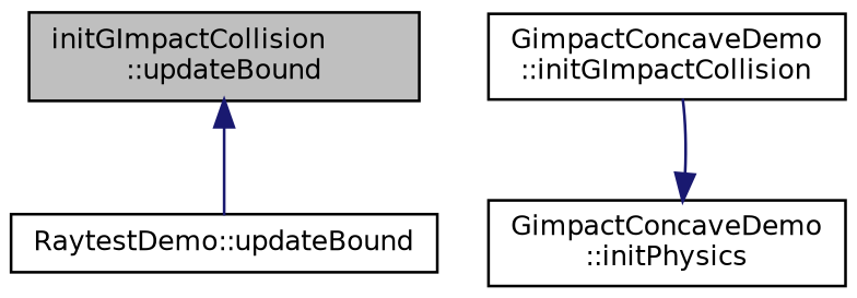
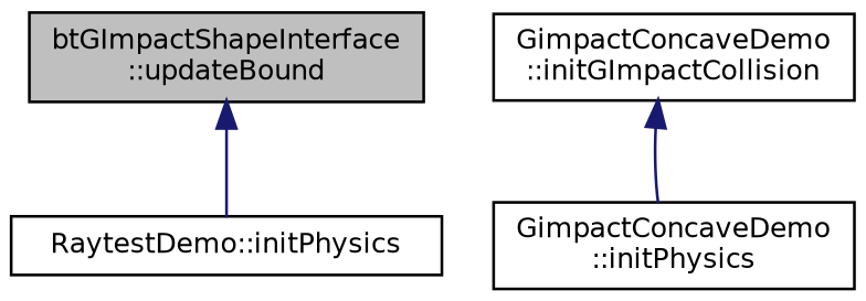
  digraph {
    rankdir=TB
    node [color=black fillcolor=white fontname=Helvetica fontsize=10 shape=record style=filled]
    edge [color=midnightblue dir=back fontname=Helvetica fontsize=10 labelfontname=Helvetica labelfontsize=10 style=solid]
-   n1 [fillcolor=grey75 fontcolor=black height=0.2 label="initGImpactCollision\l::updateBound" width=0.4]
-   n2 [height=0.2 label="RaytestDemo::updateBound" width=0.4]
+   n1 [fillcolor=grey75 fontcolor=black height=0.2 label="btGImpactShapeInterface\l::updateBound" width=0.4]
+   n2 [height=0.2 label="RaytestDemo::initPhysics" width=0.4]
    n3 [height=0.2 label="GimpactConcaveDemo\l::initGImpactCollision" width=0.4]
    n4 [height=0.2 label="GimpactConcaveDemo\l::initPhysics" width=0.4]
    n1 -> n2
-   n4 -> n3
+   n3 -> n4
  }
